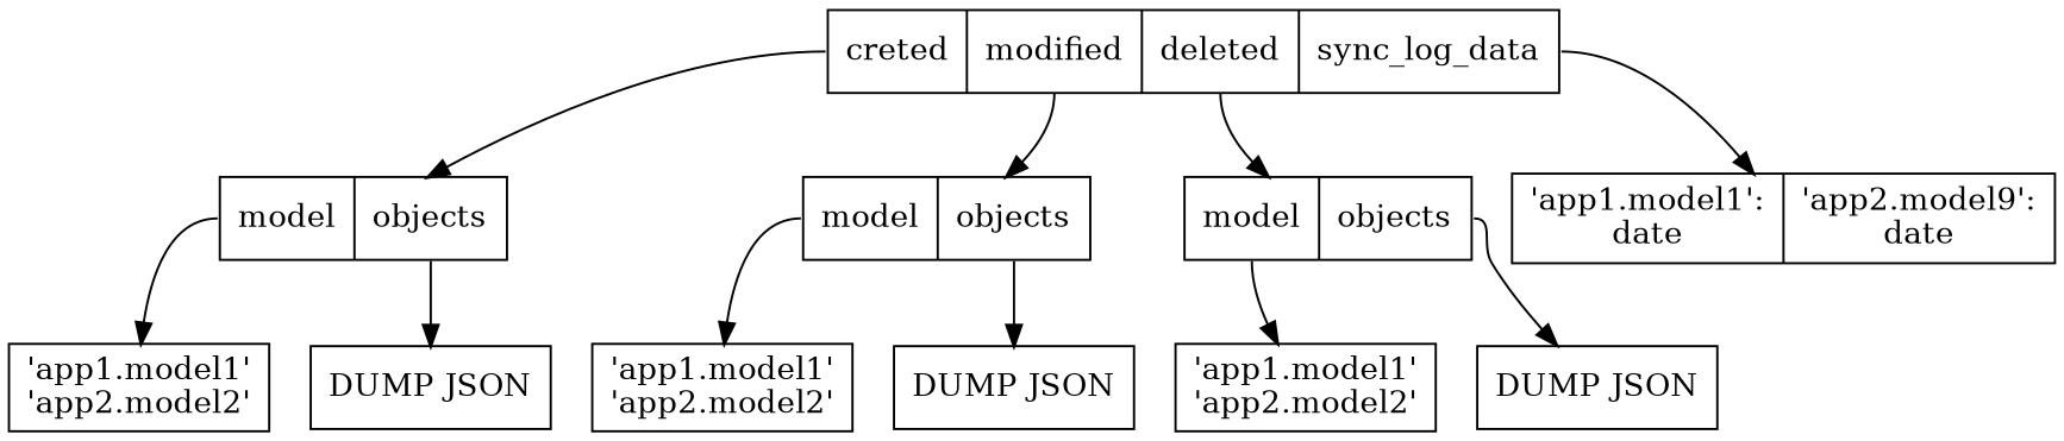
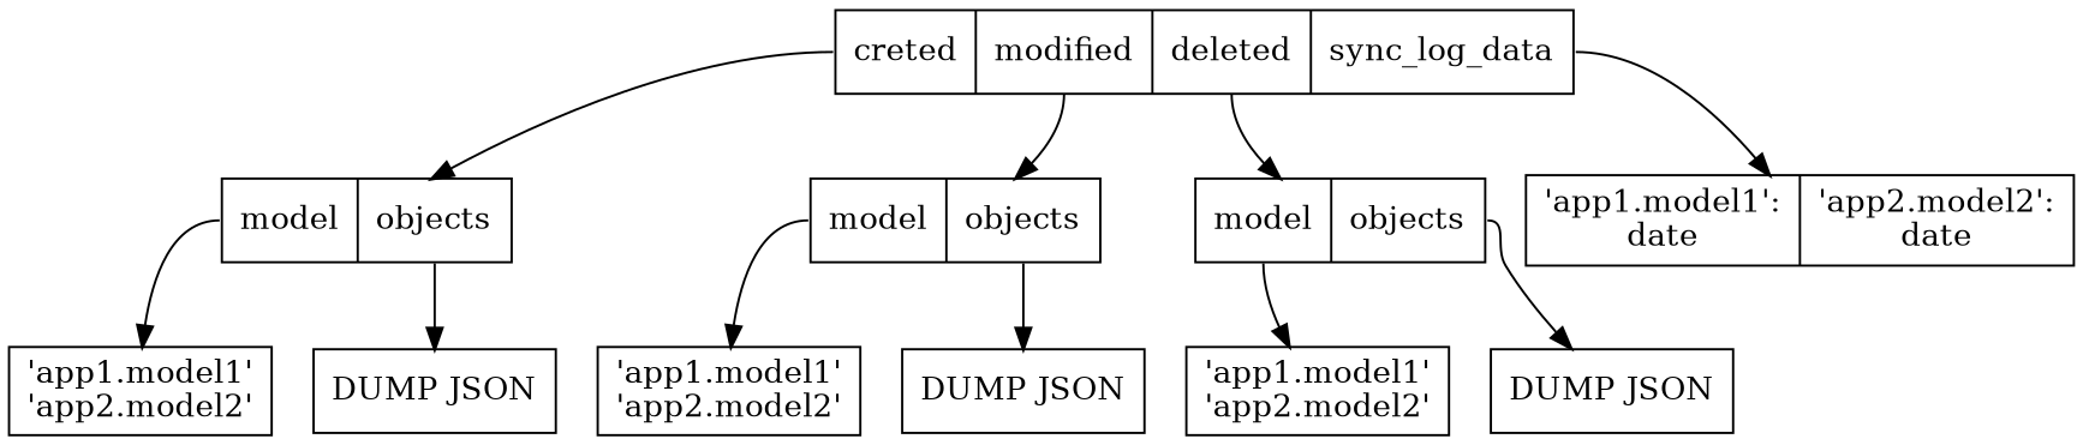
  digraph {
    node [shape=record]
    edge [tailport=mod]
    n1 [label="<mod>model|<dump>objects"]
    n2 [label="<mod>model|<dump>objects"]
    n3 [label="<mod>model|<dump>objects"]
    n4 [label="<cre>creted|<mod>modified|<del>deleted|<sync>sync_log_data"]
-   n5 [label="'app1.model1':\ldate|'app2.model9':\ldate"]
+   n5 [label="'app1.model1':\ldate|'app2.model2':\ldate"]
    n6 [label="DUMP JSON"]
    n7 [label="'app1.model1'\l'app2.model2'"]
    n8 [label="DUMP JSON"]
    n9 [label="'app1.model1'\l'app2.model2'"]
    n10 [label="DUMP JSON"]
    n11 [label="'app1.model1'\l'app2.model2'"]
    subgraph sub_1 {
      rank=same
      n1
      n2
      n3
    }
    n1 -> n6 [tailport=dump]
    n1 -> n7
    n2 -> n8 [tailport=dump]
    n2 -> n9
    n3 -> n10 [tailport=dump]
    n3 -> n11
    n4 -> n1 [tailport=cre]
    n4 -> n2
    n4 -> n3 [tailport=del]
    n4 -> n5 [tailport=sync]
  }
